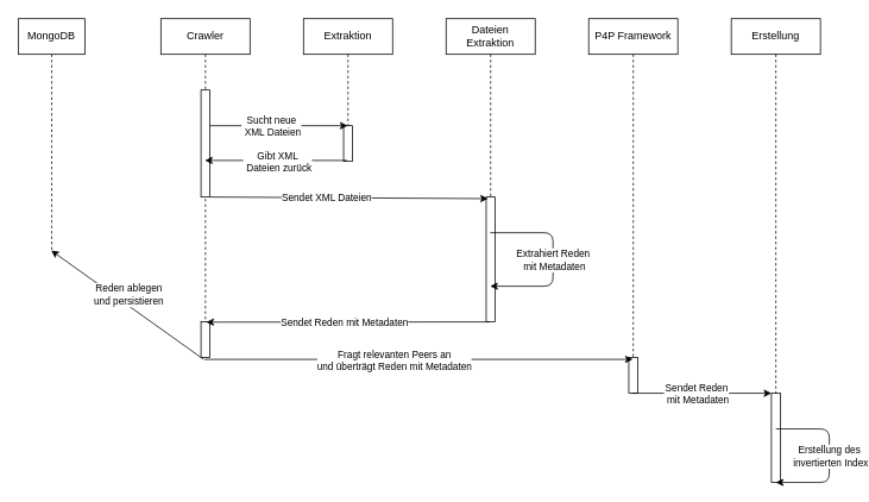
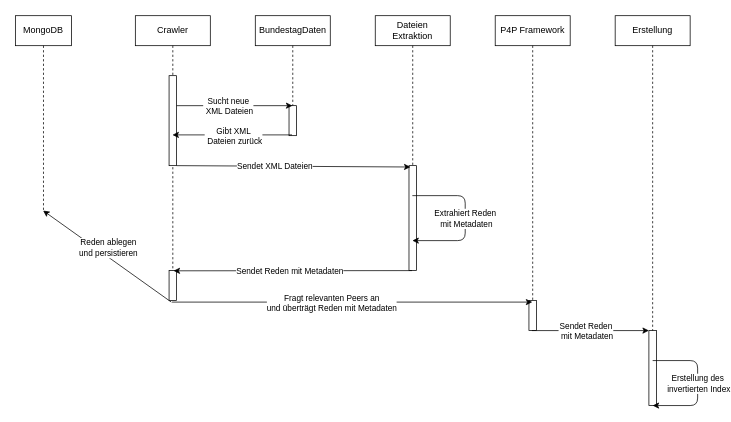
  <mxCell id="0" />
  <mxCell id="1" parent="0" />
  <mxCell id="2" value="Crawler" style="shape=umlLifeline;perimeter=lifelinePerimeter;whiteSpace=wrap;html=1;container=1;collapsible=0;recursiveResize=0;outlineConnect=0;" vertex="1" parent="1"><mxGeometry x="180" y="20" width="100" height="380" as="geometry" /></mxCell>
  <mxCell id="3" value="" style="html=1;points=[];perimeter=orthogonalPerimeter;" vertex="1" parent="2"><mxGeometry x="45" y="80" width="10" height="120" as="geometry" /></mxCell>
  <mxCell id="4" value="" style="html=1;points=[];perimeter=orthogonalPerimeter;" vertex="1" parent="2"><mxGeometry x="45" y="340" width="10" height="40" as="geometry" /></mxCell>
- <mxCell id="5" value="Extraktion" style="shape=umlLifeline;perimeter=lifelinePerimeter;whiteSpace=wrap;html=1;container=1;collapsible=0;recursiveResize=0;outlineConnect=0;" vertex="1" parent="1"><mxGeometry x="340" y="20" width="100" height="160" as="geometry" /></mxCell>
+ <mxCell id="5" value="BundestagDaten" style="shape=umlLifeline;perimeter=lifelinePerimeter;whiteSpace=wrap;html=1;container=1;collapsible=0;recursiveResize=0;outlineConnect=0;" vertex="1" parent="1"><mxGeometry x="340" y="20" width="100" height="160" as="geometry" /></mxCell>
  <mxCell id="6" value="" style="html=1;points=[];perimeter=orthogonalPerimeter;" vertex="1" parent="5"><mxGeometry x="45" y="120" width="10" height="40" as="geometry" /></mxCell>
  <mxCell id="7" value="Dateien Extraktion" style="shape=umlLifeline;perimeter=lifelinePerimeter;whiteSpace=wrap;html=1;container=1;collapsible=0;recursiveResize=0;outlineConnect=0;" vertex="1" parent="1"><mxGeometry x="500" y="20" width="100" height="340" as="geometry" /></mxCell>
  <mxCell id="8" value="" style="html=1;points=[];perimeter=orthogonalPerimeter;" vertex="1" parent="7"><mxGeometry x="45" y="200" width="10" height="140" as="geometry" /></mxCell>
  <mxCell id="9" value="MongoDB" style="shape=umlLifeline;perimeter=lifelinePerimeter;whiteSpace=wrap;html=1;container=1;collapsible=0;recursiveResize=0;outlineConnect=0;" vertex="1" parent="1"><mxGeometry x="20" y="20" width="75" height="260" as="geometry" /></mxCell>
  <mxCell id="10" value="" style="endArrow=classic;html=1;" edge="1" parent="1" source="3" target="5"><mxGeometry width="50" height="50" relative="1" as="geometry"><mxPoint x="250" y="140" as="sourcePoint" /><mxPoint x="340" y="190" as="targetPoint" /><Array as="points"><mxPoint x="310" y="140" /></Array></mxGeometry></mxCell>
  <mxCell id="11" value="Sucht neue&lt;br&gt;&amp;nbsp;XML Dateien" style="edgeLabel;html=1;align=center;verticalAlign=middle;resizable=0;points=[];" vertex="1" connectable="0" parent="10"><mxGeometry x="-0.26" relative="1" as="geometry"><mxPoint x="11" as="offset" /></mxGeometry></mxCell>
  <mxCell id="12" value="" style="endArrow=classic;html=1;exitX=0.4;exitY=0.975;exitDx=0;exitDy=0;exitPerimeter=0;" edge="1" parent="1" source="6" target="2"><mxGeometry width="50" height="50" relative="1" as="geometry"><mxPoint x="310" y="360" as="sourcePoint" /><mxPoint x="360" y="310" as="targetPoint" /></mxGeometry></mxCell>
  <mxCell id="13" value="Gibt XML&lt;br&gt;&amp;nbsp;Dateien zurück" style="edgeLabel;html=1;align=center;verticalAlign=middle;resizable=0;points=[];" vertex="1" connectable="0" parent="12"><mxGeometry x="0.304" y="2" relative="1" as="geometry"><mxPoint x="25" y="-1" as="offset" /></mxGeometry></mxCell>
  <mxCell id="14" value="" style="endArrow=classic;html=1;entryX=0.2;entryY=0.013;entryDx=0;entryDy=0;entryPerimeter=0;" edge="1" parent="1" source="3" target="8"><mxGeometry width="50" height="50" relative="1" as="geometry"><mxPoint x="360" y="310" as="sourcePoint" /><mxPoint x="540" y="230" as="targetPoint" /></mxGeometry></mxCell>
  <mxCell id="15" value="Sendet XML Dateien" style="edgeLabel;html=1;align=center;verticalAlign=middle;resizable=0;points=[];" vertex="1" connectable="0" parent="14"><mxGeometry x="-0.162" relative="1" as="geometry"><mxPoint as="offset" /></mxGeometry></mxCell>
  <mxCell id="16" value="" style="endArrow=classic;html=1;" edge="1" parent="1" source="7" target="7"><mxGeometry width="50" height="50" relative="1" as="geometry"><mxPoint x="580" y="270" as="sourcePoint" /><mxPoint x="620" y="320" as="targetPoint" /><Array as="points"><mxPoint x="620" y="260" /><mxPoint x="620" y="320" /></Array></mxGeometry></mxCell>
  <mxCell id="17" value="Extrahiert Reden&lt;br&gt;&amp;nbsp;mit Metadaten" style="edgeLabel;html=1;align=center;verticalAlign=middle;resizable=0;points=[];" vertex="1" connectable="0" parent="16"><mxGeometry x="-0.231" y="-1" relative="1" as="geometry"><mxPoint y="24" as="offset" /></mxGeometry></mxCell>
  <mxCell id="18" value="" style="endArrow=classic;html=1;exitX=0.4;exitY=1;exitDx=0;exitDy=0;exitPerimeter=0;entryX=0.6;entryY=0.007;entryDx=0;entryDy=0;entryPerimeter=0;" edge="1" parent="1" source="8" target="4"><mxGeometry width="50" height="50" relative="1" as="geometry"><mxPoint x="400" y="420" as="sourcePoint" /><mxPoint x="450" y="370" as="targetPoint" /></mxGeometry></mxCell>
  <mxCell id="19" value="Sendet Reden mit Metadaten" style="edgeLabel;html=1;align=center;verticalAlign=middle;resizable=0;points=[];" vertex="1" connectable="0" parent="18"><mxGeometry x="0.151" y="2" relative="1" as="geometry"><mxPoint x="19" y="-2" as="offset" /></mxGeometry></mxCell>
  <mxCell id="20" value="P4P Framework" style="shape=umlLifeline;perimeter=lifelinePerimeter;whiteSpace=wrap;html=1;container=1;collapsible=0;recursiveResize=0;outlineConnect=0;" vertex="1" parent="1"><mxGeometry x="660" y="20" width="100" height="420" as="geometry" /></mxCell>
  <mxCell id="21" value="" style="html=1;points=[];perimeter=orthogonalPerimeter;" vertex="1" parent="20"><mxGeometry x="45" y="380" width="10" height="40" as="geometry" /></mxCell>
  <mxCell id="22" value="" style="endArrow=classic;html=1;exitX=0.4;exitY=1.05;exitDx=0;exitDy=0;exitPerimeter=0;" edge="1" parent="1" source="4" target="20"><mxGeometry width="50" height="50" relative="1" as="geometry"><mxPoint x="420" y="470" as="sourcePoint" /><mxPoint x="570" y="410" as="targetPoint" /></mxGeometry></mxCell>
  <mxCell id="23" value="Fragt relevanten Peers an&lt;br&gt;und überträgt Reden mit Metadaten" style="edgeLabel;html=1;align=center;verticalAlign=middle;resizable=0;points=[];" vertex="1" connectable="0" parent="22"><mxGeometry x="-0.118" y="-1" relative="1" as="geometry"><mxPoint as="offset" /></mxGeometry></mxCell>
  <mxCell id="24" value="Erstellung" style="shape=umlLifeline;perimeter=lifelinePerimeter;whiteSpace=wrap;html=1;container=1;collapsible=0;recursiveResize=0;outlineConnect=0;" vertex="1" parent="1"><mxGeometry x="820" y="20" width="100" height="520" as="geometry" /></mxCell>
  <mxCell id="25" value="" style="html=1;points=[];perimeter=orthogonalPerimeter;" vertex="1" parent="24"><mxGeometry x="45" y="420" width="10" height="100" as="geometry" /></mxCell>
  <mxCell id="26" value="" style="endArrow=classic;html=1;exitX=0.4;exitY=1;exitDx=0;exitDy=0;exitPerimeter=0;" edge="1" parent="1" source="21" target="25"><mxGeometry width="50" height="50" relative="1" as="geometry"><mxPoint x="800" y="420" as="sourcePoint" /><mxPoint x="810" y="480" as="targetPoint" /></mxGeometry></mxCell>
  <mxCell id="27" value="Sendet Reden&lt;br&gt;&amp;nbsp;mit Metadaten" style="edgeLabel;html=1;align=center;verticalAlign=middle;resizable=0;points=[];" vertex="1" connectable="0" parent="26"><mxGeometry x="-0.218" y="-1" relative="1" as="geometry"><mxPoint x="10" y="-1" as="offset" /></mxGeometry></mxCell>
  <mxCell id="28" value="" style="endArrow=classic;html=1;" edge="1" parent="1"><mxGeometry width="50" height="50" relative="1" as="geometry"><mxPoint x="870" y="480" as="sourcePoint" /><mxPoint x="870" y="540" as="targetPoint" /><Array as="points"><mxPoint x="930" y="480" /><mxPoint x="930" y="540" /></Array></mxGeometry></mxCell>
  <mxCell id="29" value="Erstellung des&lt;br&gt;&amp;nbsp;invertierten Index" style="edgeLabel;html=1;align=center;verticalAlign=middle;resizable=0;points=[];" vertex="1" connectable="0" parent="28"><mxGeometry x="-0.111" y="-1" relative="1" as="geometry"><mxPoint y="10" as="offset" /></mxGeometry></mxCell>
  <mxCell id="30" value="" style="endArrow=classic;html=1;exitX=0.3;exitY=1.05;exitDx=0;exitDy=0;exitPerimeter=0;" edge="1" parent="1" source="4" target="9"><mxGeometry width="50" height="50" relative="1" as="geometry"><mxPoint x="140" y="480" as="sourcePoint" /><mxPoint x="190" y="430" as="targetPoint" /></mxGeometry></mxCell>
  <mxCell id="31" value="Reden ablegen &lt;br&gt;und persistieren" style="edgeLabel;html=1;align=center;verticalAlign=middle;resizable=0;points=[];" vertex="1" connectable="0" parent="30"><mxGeometry x="0.161" y="-1" relative="1" as="geometry"><mxPoint x="14" y="-1" as="offset" /></mxGeometry></mxCell>
